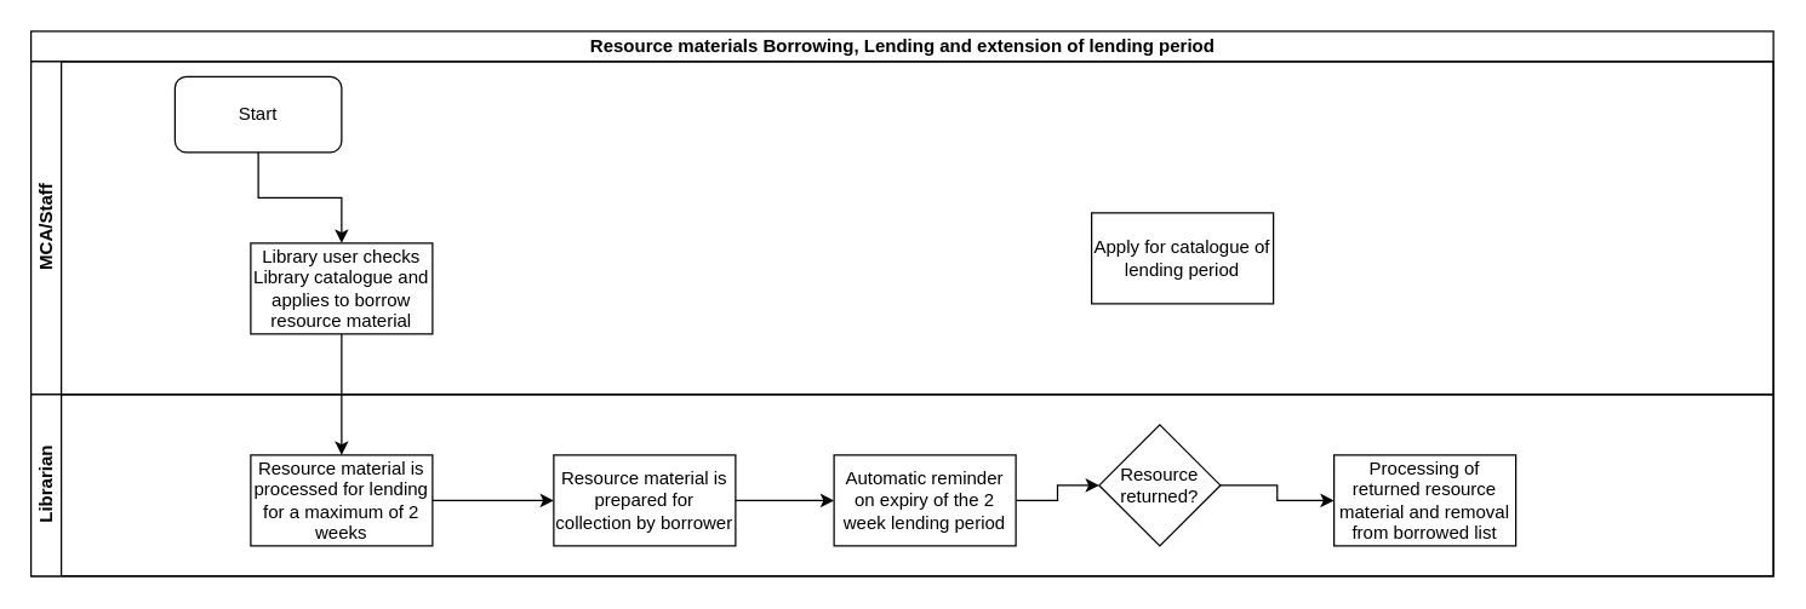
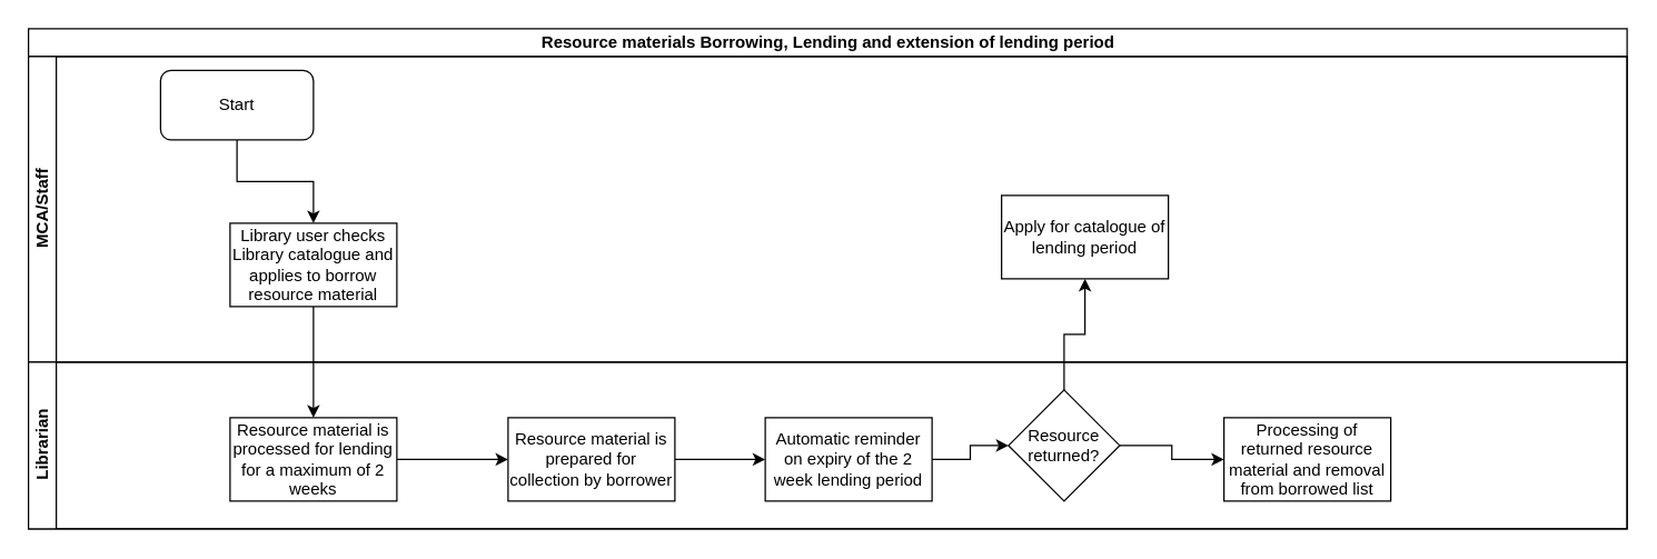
  <mxCell id="0" />
  <mxCell id="1" parent="0" />
  <mxCell id="2" value="Resource materials Borrowing, Lending and extension of lending period" style="swimlane;html=1;childLayout=stackLayout;resizeParent=1;resizeParentMax=0;horizontal=1;startSize=20;horizontalStack=0;" vertex="1" parent="1"><mxGeometry x="20" y="20" width="1150" height="360" as="geometry" /></mxCell>
  <mxCell id="3" value="MCA/Staff" style="swimlane;html=1;startSize=20;horizontal=0;" vertex="1" parent="2"><mxGeometry y="20" width="1150" height="220" as="geometry" /></mxCell>
  <mxCell id="4" value="Start" style="rounded=1;whiteSpace=wrap;html=1;" vertex="1" parent="3"><mxGeometry x="95" y="10" width="110" height="50" as="geometry" /></mxCell>
  <mxCell id="5" value="" style="edgeStyle=orthogonalEdgeStyle;rounded=0;orthogonalLoop=1;jettySize=auto;html=1;entryX=0.5;entryY=0;entryDx=0;entryDy=0;" edge="1" parent="3" source="4" target="6"><mxGeometry relative="1" as="geometry"><mxPoint x="205" y="135" as="targetPoint" /></mxGeometry></mxCell>
  <mxCell id="6" value="Library user checks Library catalogue and applies to borrow resource material" style="rounded=0;whiteSpace=wrap;html=1;" vertex="1" parent="3"><mxGeometry x="145" y="120" width="120" height="60" as="geometry" /></mxCell>
  <mxCell id="7" value="Apply for catalogue of lending period" style="whiteSpace=wrap;html=1;" vertex="1" parent="3"><mxGeometry x="700" y="100" width="120" height="60" as="geometry" /></mxCell>
  <mxCell id="8" value="Librarian" style="swimlane;html=1;startSize=20;horizontal=0;" vertex="1" parent="2"><mxGeometry y="240" width="1150" height="120" as="geometry" /></mxCell>
  <mxCell id="9" value="Resource material is processed for lending for a maximum of 2 weeks" style="whiteSpace=wrap;html=1;rounded=0;" vertex="1" parent="8"><mxGeometry x="145" y="40" width="120" height="60" as="geometry" /></mxCell>
  <mxCell id="10" value="Automatic reminder on expiry of the 2 week lending period" style="whiteSpace=wrap;html=1;rounded=0;" vertex="1" parent="8"><mxGeometry x="530" y="40" width="120" height="60" as="geometry" /></mxCell>
  <mxCell id="11" value="Resource returned?" style="rhombus;whiteSpace=wrap;html=1;" vertex="1" parent="8"><mxGeometry x="705" y="20" width="80" height="80" as="geometry" /></mxCell>
  <mxCell id="12" value="" style="edgeStyle=orthogonalEdgeStyle;rounded=0;orthogonalLoop=1;jettySize=auto;html=1;entryX=0;entryY=0.5;entryDx=0;entryDy=0;" edge="1" parent="8" source="10" target="11"><mxGeometry relative="1" as="geometry"><mxPoint x="750" y="70" as="targetPoint" /></mxGeometry></mxCell>
  <mxCell id="13" value="" style="edgeStyle=orthogonalEdgeStyle;rounded=0;orthogonalLoop=1;jettySize=auto;html=1;" edge="1" parent="2" source="6" target="9"><mxGeometry relative="1" as="geometry" /></mxCell>
+ <mxCell id="14" value="" style="edgeStyle=orthogonalEdgeStyle;rounded=0;orthogonalLoop=1;jettySize=auto;html=1;" edge="1" parent="2" source="11" target="7"><mxGeometry relative="1" as="geometry" /></mxCell>
  <mxCell id="15" value="" style="edgeStyle=orthogonalEdgeStyle;rounded=0;orthogonalLoop=1;jettySize=auto;html=1;" edge="1" parent="1" source="16" target="10"><mxGeometry relative="1" as="geometry" /></mxCell>
  <mxCell id="16" value="Resource material is prepared for collection by borrower" style="whiteSpace=wrap;html=1;rounded=0;" vertex="1" parent="1"><mxGeometry x="365" y="300" width="120" height="60" as="geometry" /></mxCell>
  <mxCell id="17" value="" style="edgeStyle=orthogonalEdgeStyle;rounded=0;orthogonalLoop=1;jettySize=auto;html=1;" edge="1" parent="1" source="9" target="16"><mxGeometry relative="1" as="geometry" /></mxCell>
  <mxCell id="18" value="Processing of returned resource material and removal from borrowed list" style="whiteSpace=wrap;html=1;" vertex="1" parent="1"><mxGeometry x="880" y="300" width="120" height="60" as="geometry" /></mxCell>
  <mxCell id="19" value="" style="edgeStyle=orthogonalEdgeStyle;rounded=0;orthogonalLoop=1;jettySize=auto;html=1;" edge="1" parent="1" source="11" target="18"><mxGeometry relative="1" as="geometry" /></mxCell>
